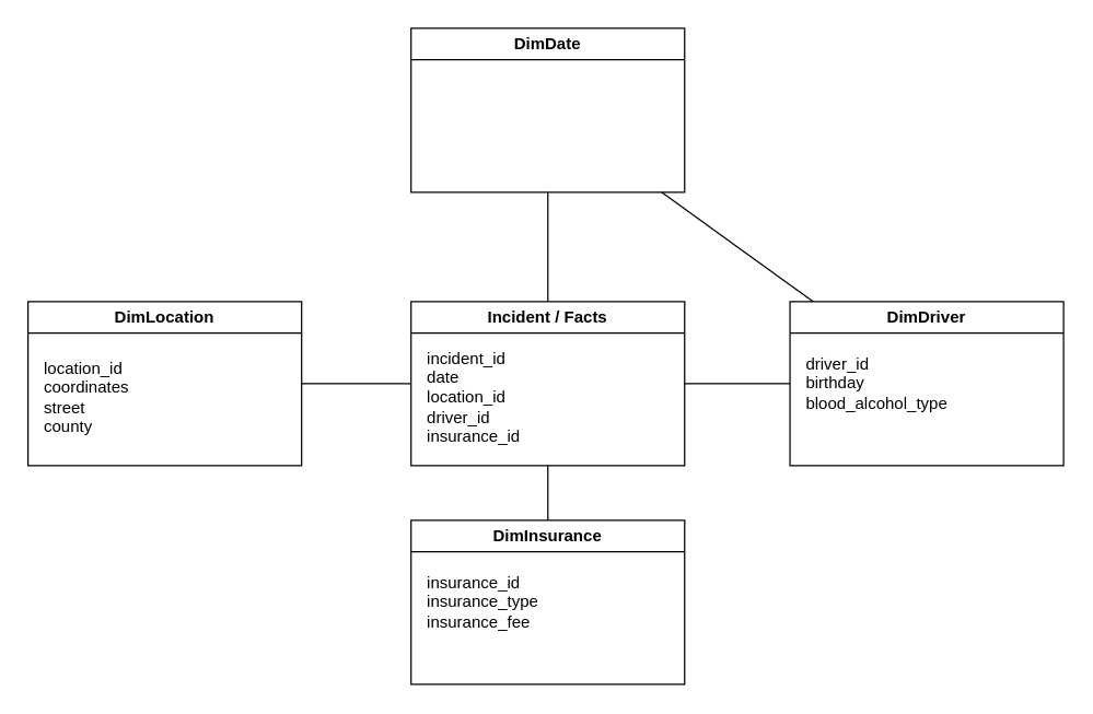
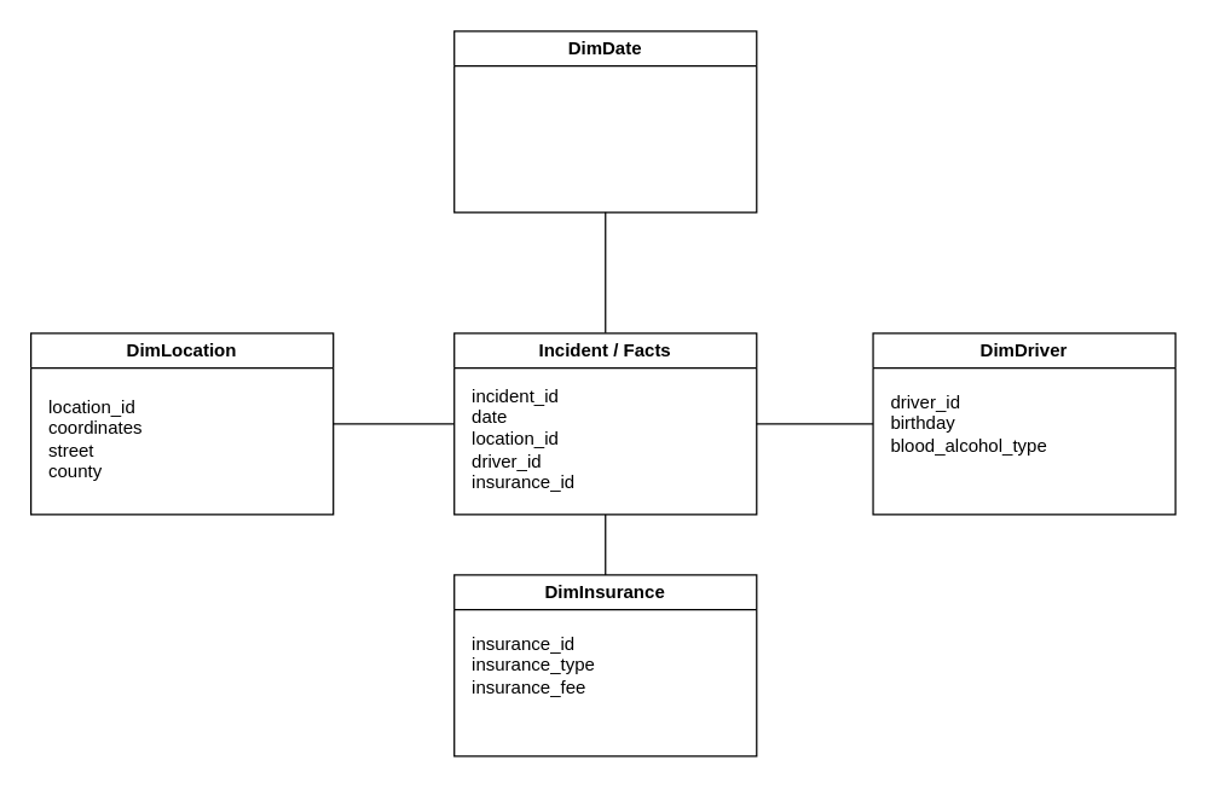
  <mxCell id="0" />
  <mxCell id="1" parent="0" />
  <mxCell id="2" value="DimLocation" style="swimlane;whiteSpace=wrap;html=1;" vertex="1" parent="1"><mxGeometry x="20" y="220" width="200" height="120" as="geometry"><mxRectangle x="270" y="210" width="110" height="30" as="alternateBounds" /></mxGeometry></mxCell>
  <mxCell id="3" value="location_id&lt;br&gt;coordinates&lt;br&gt;street&lt;br&gt;county" style="text;html=1;align=left;verticalAlign=middle;resizable=0;points=[];autosize=1;strokeColor=none;fillColor=none;" vertex="1" parent="2"><mxGeometry x="10" y="35" width="90" height="70" as="geometry" /></mxCell>
  <mxCell id="4" value="DimDriver" style="swimlane;whiteSpace=wrap;html=1;" vertex="1" parent="1"><mxGeometry x="577" y="220" width="200" height="120" as="geometry" /></mxCell>
  <mxCell id="5" value="driver_id&lt;br&gt;birthday&lt;br&gt;blood_alcohol_type&lt;br&gt;" style="text;html=1;align=left;verticalAlign=middle;resizable=0;points=[];autosize=1;strokeColor=none;fillColor=none;" vertex="1" parent="4"><mxGeometry x="10" y="30" width="130" height="60" as="geometry" /></mxCell>
  <mxCell id="6" value="DimInsurance" style="swimlane;whiteSpace=wrap;html=1;" vertex="1" parent="1"><mxGeometry x="300" y="380" width="200" height="120" as="geometry" /></mxCell>
  <mxCell id="7" value="insurance_id&lt;br&gt;insurance_type&lt;br&gt;insurance_fee&lt;br&gt;" style="text;html=1;align=left;verticalAlign=middle;resizable=0;points=[];autosize=1;strokeColor=none;fillColor=none;" vertex="1" parent="6"><mxGeometry x="10" y="30" width="100" height="60" as="geometry" /></mxCell>
  <mxCell id="8" value="DimDate" style="swimlane;whiteSpace=wrap;html=1;" vertex="1" parent="1"><mxGeometry x="300" y="20" width="200" height="120" as="geometry" /></mxCell>
  <mxCell id="9" value="" style="endArrow=none;html=1;rounded=0;" edge="1" parent="1" source="11" target="8"><mxGeometry width="50" height="50" relative="1" as="geometry"><mxPoint x="350" y="290" as="sourcePoint" /><mxPoint x="310" y="140" as="targetPoint" /></mxGeometry></mxCell>
- <mxCell id="10" value="" style="endArrow=none;html=1;rounded=0;" edge="1" parent="1" source="4" target="8"><mxGeometry width="50" height="50" relative="1" as="geometry"><mxPoint x="296" y="240" as="sourcePoint" /><mxPoint x="450" y="140" as="targetPoint" /></mxGeometry></mxCell>
  <mxCell id="11" value="Incident / Facts" style="swimlane;whiteSpace=wrap;html=1;" vertex="1" parent="1"><mxGeometry x="300" y="220" width="200" height="120" as="geometry" /></mxCell>
  <mxCell id="12" value="incident_id&lt;br&gt;date&lt;br&gt;location_id&lt;br&gt;driver_id&lt;br&gt;insurance_id" style="text;html=1;align=left;verticalAlign=middle;resizable=0;points=[];autosize=1;strokeColor=none;fillColor=none;" vertex="1" parent="11"><mxGeometry x="10" y="25" width="90" height="90" as="geometry" /></mxCell>
  <mxCell id="13" value="" style="endArrow=none;html=1;rounded=0;" edge="1" parent="1" source="11" target="2"><mxGeometry width="50" height="50" relative="1" as="geometry"><mxPoint x="371.429" y="230" as="sourcePoint" /><mxPoint x="320" y="150" as="targetPoint" /></mxGeometry></mxCell>
  <mxCell id="14" value="" style="endArrow=none;html=1;rounded=0;" edge="1" parent="1" source="4" target="11"><mxGeometry width="50" height="50" relative="1" as="geometry"><mxPoint x="593.211" y="220" as="sourcePoint" /><mxPoint x="483.789" y="150" as="targetPoint" /></mxGeometry></mxCell>
  <mxCell id="15" value="" style="endArrow=none;html=1;rounded=0;" edge="1" parent="1" source="6" target="11"><mxGeometry width="50" height="50" relative="1" as="geometry"><mxPoint x="587" y="283.61" as="sourcePoint" /><mxPoint x="510" y="286.39" as="targetPoint" /></mxGeometry></mxCell>
